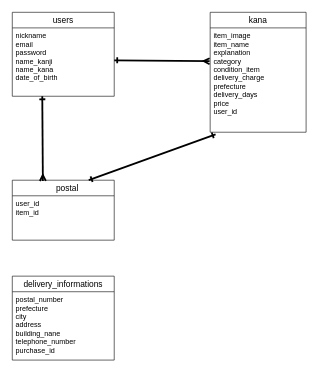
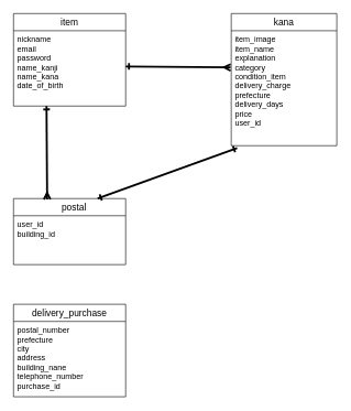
  <mxCell id="0" />
  <mxCell id="1" parent="0" />
- <mxCell id="2" value="users" style="swimlane;fontStyle=0;childLayout=stackLayout;horizontal=1;startSize=26;horizontalStack=0;resizeParent=1;resizeParentMax=0;resizeLast=0;collapsible=1;marginBottom=0;align=center;fontSize=14;" parent="1" vertex="1"><mxGeometry x="20" y="20" width="170" height="140" as="geometry" /></mxCell>
+ <mxCell id="2" value="item" style="swimlane;fontStyle=0;childLayout=stackLayout;horizontal=1;startSize=26;horizontalStack=0;resizeParent=1;resizeParentMax=0;resizeLast=0;collapsible=1;marginBottom=0;align=center;fontSize=14;" parent="1" vertex="1"><mxGeometry x="20" y="20" width="170" height="140" as="geometry" /></mxCell>
  <mxCell id="3" value="kana" style="swimlane;fontStyle=0;childLayout=stackLayout;horizontal=1;startSize=26;horizontalStack=0;resizeParent=1;resizeParentMax=0;resizeLast=0;collapsible=1;marginBottom=0;align=center;fontSize=14;" parent="1" vertex="1"><mxGeometry x="350" y="20" width="160" height="200" as="geometry" /></mxCell>
  <mxCell id="4" value="item_image&#10;item_name&#10;explanation&#10;category&#10;condition_item&#10;delivery_charge&#10;prefecture&#10;delivery_days&#10;price&#10;user_id" style="text;strokeColor=none;fillColor=none;spacingLeft=4;spacingRight=4;overflow=hidden;rotatable=0;points=[[0,0.5],[1,0.5]];portConstraint=eastwest;fontSize=12;" parent="3" vertex="1"><mxGeometry y="26" width="160" height="174" as="geometry" /></mxCell>
  <mxCell id="5" value="　postal" style="swimlane;fontStyle=0;childLayout=stackLayout;horizontal=1;startSize=26;horizontalStack=0;resizeParent=1;resizeParentMax=0;resizeLast=0;collapsible=1;marginBottom=0;align=center;fontSize=14;" parent="1" vertex="1"><mxGeometry x="20" y="300" width="170" height="100" as="geometry" /></mxCell>
- <mxCell id="6" value="user_id&#10;item_id" style="text;strokeColor=none;fillColor=none;spacingLeft=4;spacingRight=4;overflow=hidden;rotatable=0;points=[[0,0.5],[1,0.5]];portConstraint=eastwest;fontSize=12;" parent="5" vertex="1"><mxGeometry y="26" width="170" height="74" as="geometry" /></mxCell>
- <mxCell id="7" value="delivery_informations" style="swimlane;fontStyle=0;childLayout=stackLayout;horizontal=1;startSize=26;horizontalStack=0;resizeParent=1;resizeParentMax=0;resizeLast=0;collapsible=1;marginBottom=0;align=center;fontSize=14;" parent="1" vertex="1"><mxGeometry x="20" y="460" width="170" height="140" as="geometry" /></mxCell>
+ <mxCell id="6" value="user_id&#10;building_id" style="text;strokeColor=none;fillColor=none;spacingLeft=4;spacingRight=4;overflow=hidden;rotatable=0;points=[[0,0.5],[1,0.5]];portConstraint=eastwest;fontSize=12;" parent="5" vertex="1"><mxGeometry y="26" width="170" height="74" as="geometry" /></mxCell>
+ <mxCell id="7" value="delivery_purchase" style="swimlane;fontStyle=0;childLayout=stackLayout;horizontal=1;startSize=26;horizontalStack=0;resizeParent=1;resizeParentMax=0;resizeLast=0;collapsible=1;marginBottom=0;align=center;fontSize=14;" parent="1" vertex="1"><mxGeometry x="20" y="460" width="170" height="140" as="geometry" /></mxCell>
  <mxCell id="8" value="postal_number&#10;prefecture&#10;city&#10;address&#10;building_nane&#10;telephone_number&#10;purchase_id" style="text;strokeColor=none;fillColor=none;spacingLeft=4;spacingRight=4;overflow=hidden;rotatable=0;points=[[0,0.5],[1,0.5]];portConstraint=eastwest;fontSize=12;" parent="7" vertex="1"><mxGeometry y="26" width="170" height="114" as="geometry" /></mxCell>
  <mxCell id="9" value="" style="endArrow=ERmany;html=1;rounded=0;strokeWidth=3;entryX=-0.006;entryY=0.319;entryDx=0;entryDy=0;entryPerimeter=0;startArrow=ERone;startFill=0;endFill=0;" parent="1" target="4" edge="1"><mxGeometry relative="1" as="geometry"><mxPoint x="190" y="100" as="sourcePoint" /><mxPoint x="310" y="100" as="targetPoint" /></mxGeometry></mxCell>
  <mxCell id="10" value="" style="endArrow=ERmany;html=1;rounded=0;strokeWidth=3;entryX=0.3;entryY=0.013;entryDx=0;entryDy=0;entryPerimeter=0;startArrow=ERone;startFill=0;endFill=0;" parent="1" target="5" edge="1"><mxGeometry relative="1" as="geometry"><mxPoint x="70" y="160" as="sourcePoint" /><mxPoint x="70" y="290" as="targetPoint" /></mxGeometry></mxCell>
  <mxCell id="11" value="" style="endArrow=ERone;html=1;rounded=0;strokeWidth=3;entryX=0.75;entryY=0;entryDx=0;entryDy=0;startArrow=ERone;startFill=0;endFill=0;exitX=0.056;exitY=1.02;exitDx=0;exitDy=0;exitPerimeter=0;" parent="1" source="4" target="5" edge="1"><mxGeometry relative="1" as="geometry"><mxPoint x="430" y="200" as="sourcePoint" /><mxPoint x="590" y="200" as="targetPoint" /></mxGeometry></mxCell>
  <mxCell id="12" value="nickname&#10;email&#10;password&#10;name_kanji&#10;name_kana&#10;date_of_birth&#10;&#10;&#10;&#10;" style="text;strokeColor=none;fillColor=none;spacingLeft=4;spacingRight=4;overflow=hidden;rotatable=0;points=[[0,0.5],[1,0.5]];portConstraint=eastwest;fontSize=12;" parent="1" vertex="1"><mxGeometry x="20" y="46" width="160" height="114" as="geometry" /></mxCell>
